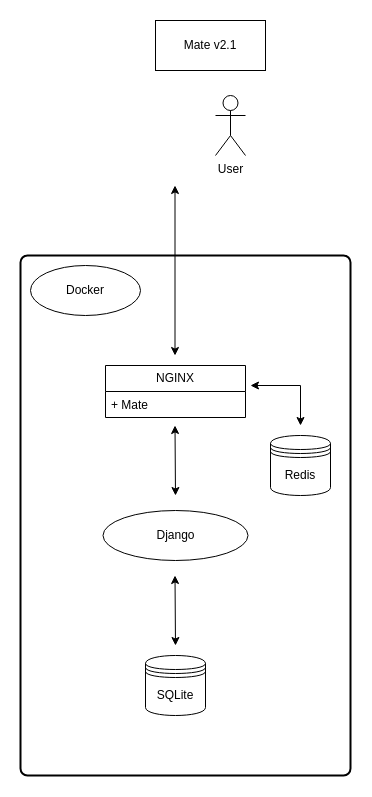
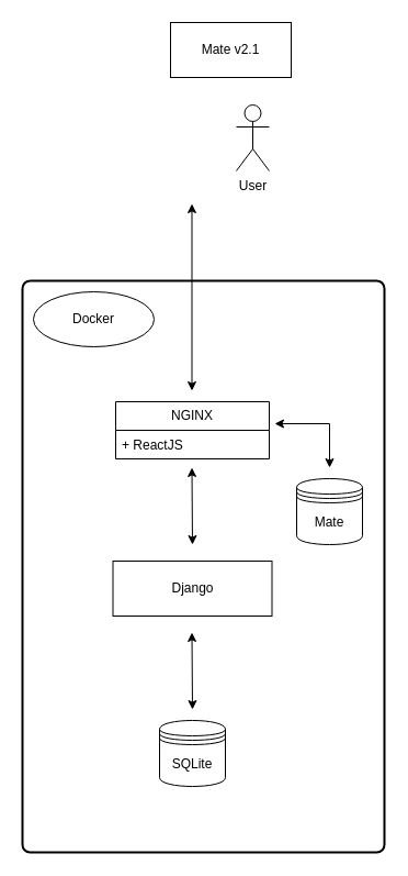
  <mxCell id="0" />
  <mxCell id="1" parent="0" />
  <mxCell id="2" value="Mate v2.1" style="html=1;whiteSpace=wrap;" parent="1" vertex="1"><mxGeometry x="155" y="20" width="110" height="50" as="geometry" /></mxCell>
  <mxCell id="3" value="" style="rounded=1;whiteSpace=wrap;html=1;absoluteArcSize=1;arcSize=14;strokeWidth=2;" parent="1" vertex="1"><mxGeometry x="20" y="255" width="330" height="520" as="geometry" /></mxCell>
  <mxCell id="4" value="User" style="shape=umlActor;verticalLabelPosition=bottom;verticalAlign=top;html=1;" parent="1" vertex="1"><mxGeometry x="215" y="95" width="30" height="60" as="geometry" /></mxCell>
  <mxCell id="5" value="NGINX" style="swimlane;fontStyle=0;childLayout=stackLayout;horizontal=1;startSize=26;fillColor=none;horizontalStack=0;resizeParent=1;resizeParentMax=0;resizeLast=0;collapsible=1;marginBottom=0;whiteSpace=wrap;html=1;" parent="1" vertex="1"><mxGeometry x="105" y="365" width="140" height="52" as="geometry" /></mxCell>
- <mxCell id="6" value="+ Mate" style="text;strokeColor=none;fillColor=none;align=left;verticalAlign=top;spacingLeft=4;spacingRight=4;overflow=hidden;rotatable=0;points=[[0,0.5],[1,0.5]];portConstraint=eastwest;whiteSpace=wrap;html=1;" parent="5" vertex="1"><mxGeometry y="26" width="140" height="26" as="geometry" /></mxCell>
- <mxCell id="7" value="Django" style="ellipse;html=1;whiteSpace=wrap;" parent="1" vertex="1"><mxGeometry x="102.5" y="510" width="145" height="50" as="geometry" /></mxCell>
+ <mxCell id="6" value="+ ReactJS" style="text;strokeColor=none;fillColor=none;align=left;verticalAlign=top;spacingLeft=4;spacingRight=4;overflow=hidden;rotatable=0;points=[[0,0.5],[1,0.5]];portConstraint=eastwest;whiteSpace=wrap;html=1;" parent="5" vertex="1"><mxGeometry y="26" width="140" height="26" as="geometry" /></mxCell>
+ <mxCell id="7" value="Django" style="html=1;whiteSpace=wrap;" parent="1" vertex="1"><mxGeometry x="102.5" y="510" width="145" height="50" as="geometry" /></mxCell>
  <mxCell id="8" value="Docker" style="ellipse;html=1;whiteSpace=wrap;" parent="1" vertex="1"><mxGeometry x="30" y="265" width="110" height="50" as="geometry" /></mxCell>
  <mxCell id="9" value="" style="endArrow=classic;startArrow=classic;html=1;rounded=0;" parent="1" edge="1"><mxGeometry width="50" height="50" relative="1" as="geometry"><mxPoint x="174.5" y="355" as="sourcePoint" /><mxPoint x="174.5" y="185" as="targetPoint" /><Array as="points" /></mxGeometry></mxCell>
  <mxCell id="10" value="" style="endArrow=classic;startArrow=classic;html=1;rounded=0;" parent="1" edge="1"><mxGeometry width="50" height="50" relative="1" as="geometry"><mxPoint x="175" y="495" as="sourcePoint" /><mxPoint x="174.5" y="425" as="targetPoint" /></mxGeometry></mxCell>
  <mxCell id="11" value="" style="endArrow=classic;startArrow=classic;html=1;rounded=0;" parent="1" edge="1"><mxGeometry width="50" height="50" relative="1" as="geometry"><mxPoint x="175" y="645" as="sourcePoint" /><mxPoint x="174.5" y="575" as="targetPoint" /></mxGeometry></mxCell>
  <mxCell id="12" value="SQLite" style="shape=datastore;whiteSpace=wrap;html=1;" vertex="1" parent="1"><mxGeometry x="145" y="655" width="60" height="60" as="geometry" /></mxCell>
- <mxCell id="13" value="Redis" style="shape=datastore;whiteSpace=wrap;html=1;" vertex="1" parent="1"><mxGeometry x="270" y="435" width="60" height="60" as="geometry" /></mxCell>
+ <mxCell id="13" value="Mate" style="shape=datastore;whiteSpace=wrap;html=1;" vertex="1" parent="1"><mxGeometry x="270" y="435" width="60" height="60" as="geometry" /></mxCell>
  <mxCell id="14" value="" style="endArrow=classic;startArrow=classic;html=1;rounded=0;" edge="1" parent="1"><mxGeometry width="50" height="50" relative="1" as="geometry"><mxPoint x="300" y="425" as="sourcePoint" /><mxPoint x="250" y="385" as="targetPoint" /><Array as="points"><mxPoint x="300" y="385" /></Array></mxGeometry></mxCell>
